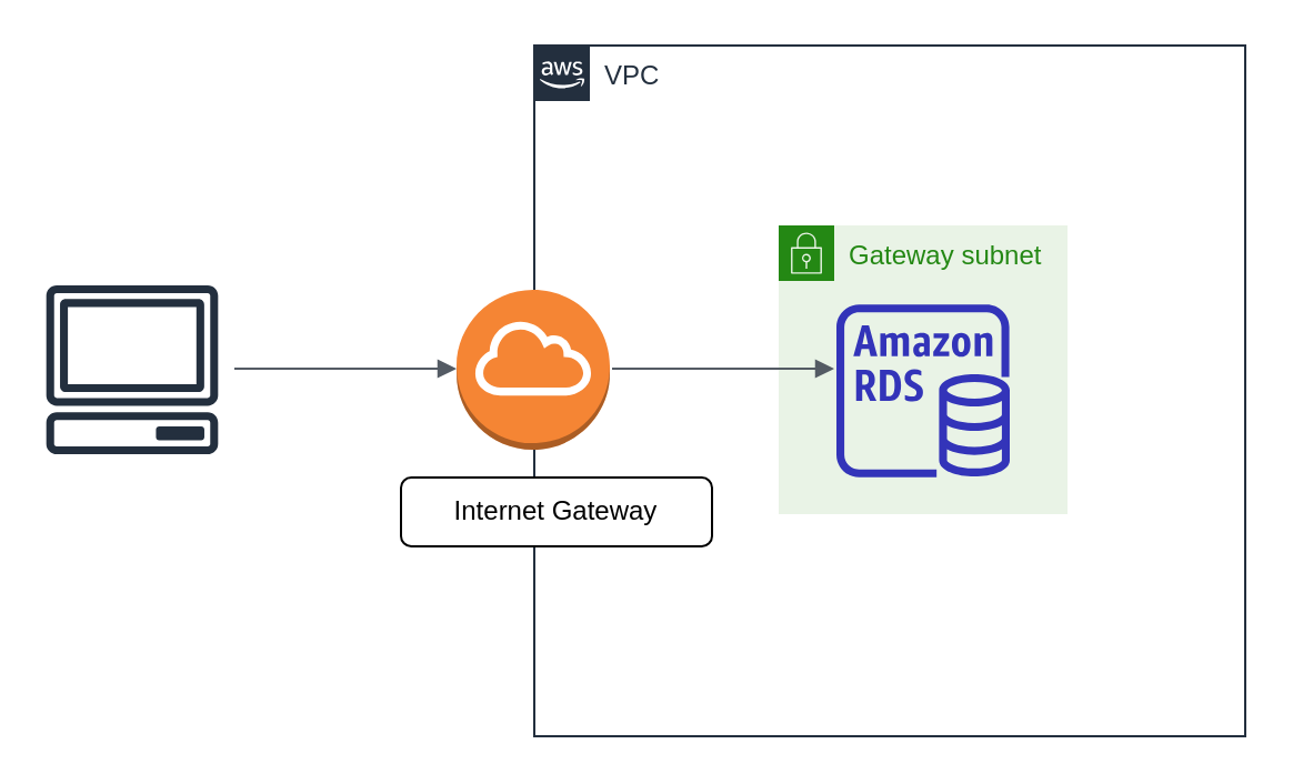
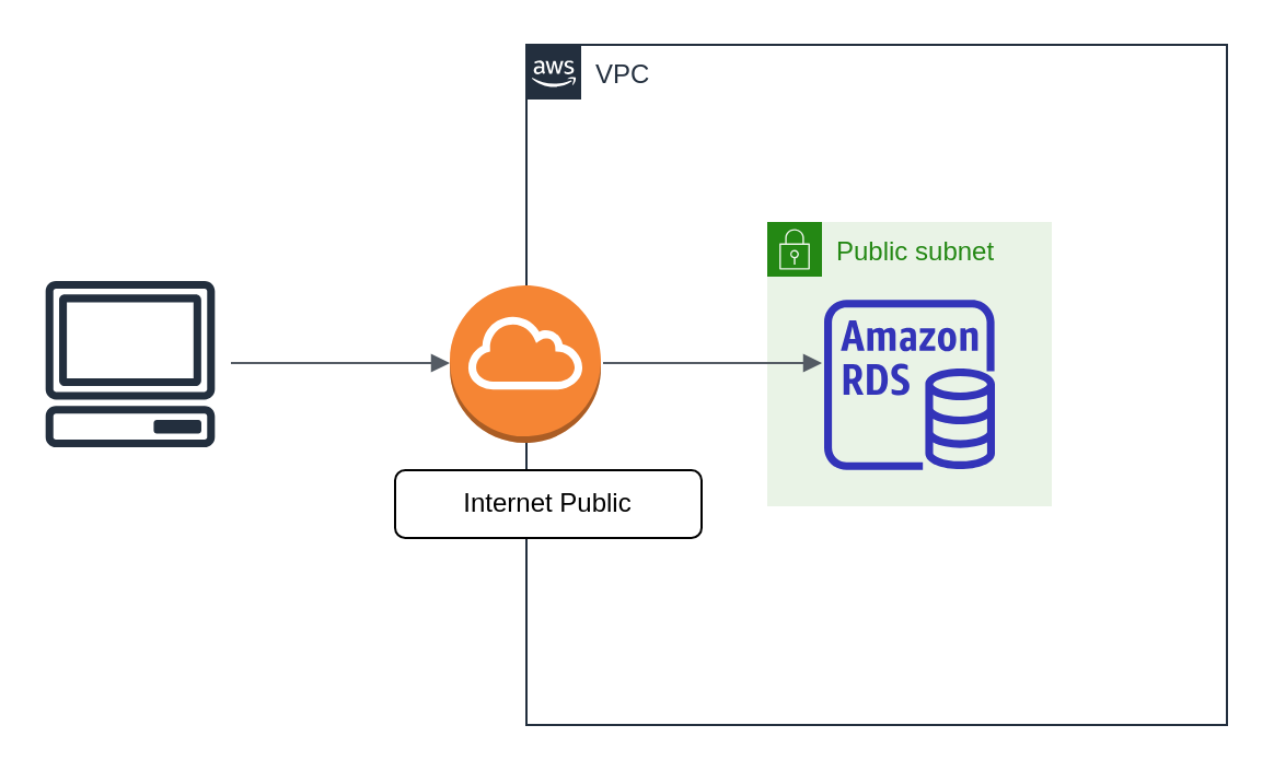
  <mxCell id="0" />
  <mxCell id="1" parent="0" />
- <mxCell id="2" value="Gateway subnet" style="points=[[0,0],[0.25,0],[0.5,0],[0.75,0],[1,0],[1,0.25],[1,0.5],[1,0.75],[1,1],[0.75,1],[0.5,1],[0.25,1],[0,1],[0,0.75],[0,0.5],[0,0.25]];outlineConnect=0;gradientColor=none;html=1;whiteSpace=wrap;fontSize=12;fontStyle=0;shape=mxgraph.aws4.group;grIcon=mxgraph.aws4.group_security_group;grStroke=0;strokeColor=#248814;fillColor=#E9F3E6;verticalAlign=top;align=left;spacingLeft=30;fontColor=#248814;dashed=0;" vertex="1" parent="1"><mxGeometry x="350" y="101" width="130" height="130" as="geometry" /></mxCell>
+ <mxCell id="2" value="Public subnet" style="points=[[0,0],[0.25,0],[0.5,0],[0.75,0],[1,0],[1,0.25],[1,0.5],[1,0.75],[1,1],[0.75,1],[0.5,1],[0.25,1],[0,1],[0,0.75],[0,0.5],[0,0.25]];outlineConnect=0;gradientColor=none;html=1;whiteSpace=wrap;fontSize=12;fontStyle=0;shape=mxgraph.aws4.group;grIcon=mxgraph.aws4.group_security_group;grStroke=0;strokeColor=#248814;fillColor=#E9F3E6;verticalAlign=top;align=left;spacingLeft=30;fontColor=#248814;dashed=0;" vertex="1" parent="1"><mxGeometry x="350" y="101" width="130" height="130" as="geometry" /></mxCell>
  <mxCell id="3" value="VPC" style="points=[[0,0],[0.25,0],[0.5,0],[0.75,0],[1,0],[1,0.25],[1,0.5],[1,0.75],[1,1],[0.75,1],[0.5,1],[0.25,1],[0,1],[0,0.75],[0,0.5],[0,0.25]];outlineConnect=0;gradientColor=none;html=1;whiteSpace=wrap;fontSize=12;fontStyle=0;shape=mxgraph.aws4.group;grIcon=mxgraph.aws4.group_aws_cloud_alt;strokeColor=#232F3E;fillColor=none;verticalAlign=top;align=left;spacingLeft=30;fontColor=#232F3E;dashed=0;labelBackgroundColor=#ffffff;" parent="1" vertex="1"><mxGeometry x="240" y="20" width="320" height="311" as="geometry" /></mxCell>
  <mxCell id="4" value="" style="outlineConnect=0;dashed=0;verticalLabelPosition=bottom;verticalAlign=top;align=center;html=1;shape=mxgraph.aws3.internet_gateway;fillColor=#F58534;gradientColor=none;" vertex="1" parent="1"><mxGeometry x="205" y="130" width="69" height="72" as="geometry" /></mxCell>
  <mxCell id="5" value="" style="outlineConnect=0;fontColor=#232F3E;gradientColor=none;fillColor=#3334B9;strokeColor=none;dashed=0;verticalLabelPosition=bottom;verticalAlign=top;align=center;html=1;fontSize=12;fontStyle=0;aspect=fixed;pointerEvents=1;shape=mxgraph.aws4.rds_instance;" vertex="1" parent="1"><mxGeometry x="376" y="136.5" width="78" height="78" as="geometry" /></mxCell>
  <mxCell id="6" value="" style="outlineConnect=0;fontColor=#232F3E;gradientColor=none;fillColor=#232F3E;strokeColor=none;dashed=0;verticalLabelPosition=bottom;verticalAlign=top;align=center;html=1;fontSize=12;fontStyle=0;aspect=fixed;pointerEvents=1;shape=mxgraph.aws4.client;" vertex="1" parent="1"><mxGeometry x="20" y="128" width="78" height="76" as="geometry" /></mxCell>
  <mxCell id="7" value="" style="edgeStyle=orthogonalEdgeStyle;html=1;endArrow=block;elbow=vertical;startArrow=none;endFill=1;strokeColor=#545B64;rounded=0;" edge="1" parent="1"><mxGeometry width="100" relative="1" as="geometry"><mxPoint x="105" y="165.5" as="sourcePoint" /><mxPoint x="205" y="165.5" as="targetPoint" /></mxGeometry></mxCell>
  <mxCell id="8" value="" style="rounded=1;whiteSpace=wrap;html=1;" vertex="1" parent="1"><mxGeometry x="180" y="214.5" width="140" height="31" as="geometry" /></mxCell>
- <mxCell id="9" value="Internet Gateway" style="text;html=1;strokeColor=none;fillColor=none;align=center;verticalAlign=middle;whiteSpace=wrap;rounded=0;" vertex="1" parent="1"><mxGeometry x="190" y="220" width="120" height="20" as="geometry" /></mxCell>
+ <mxCell id="9" value="Internet Public" style="text;html=1;strokeColor=none;fillColor=none;align=center;verticalAlign=middle;whiteSpace=wrap;rounded=0;" vertex="1" parent="1"><mxGeometry x="190" y="220" width="120" height="20" as="geometry" /></mxCell>
  <mxCell id="10" value="" style="edgeStyle=orthogonalEdgeStyle;html=1;endArrow=block;elbow=vertical;startArrow=none;endFill=1;strokeColor=#545B64;rounded=0;" edge="1" parent="1"><mxGeometry width="100" relative="1" as="geometry"><mxPoint x="275" y="165.5" as="sourcePoint" /><mxPoint x="375" y="165.5" as="targetPoint" /></mxGeometry></mxCell>
